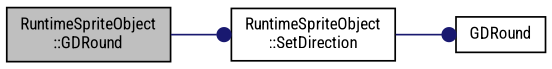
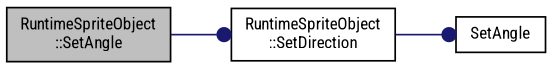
  digraph {
    fontname="Roboto Condensed"
    rankdir=LR
    node [color=black fillcolor=white fontname="Roboto Condensed" fontsize=10 shape=record style=filled]
    edge [arrowhead=dot color=midnightblue fontname="Roboto Condensed" fontsize=10 labelfontname=Helvetica labelfontsize=10 style=solid]
-   n1 [fillcolor=grey75 fontcolor=black height=0.2 label="RuntimeSpriteObject\l::GDRound" width=0.4]
+   n1 [fillcolor=grey75 fontcolor=black height=0.2 label="RuntimeSpriteObject\l::SetAngle" width=0.4]
    n2 [height=0.2 label="RuntimeSpriteObject\l::SetDirection" width=0.4]
-   n3 [height=0.2 label=GDRound width=0.4]
+   n3 [height=0.2 label=SetAngle width=0.4]
    n1 -> n2
    n2 -> n3
  }
